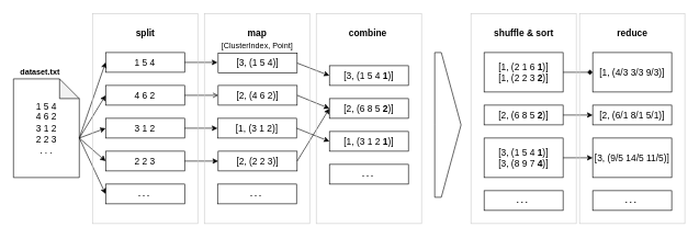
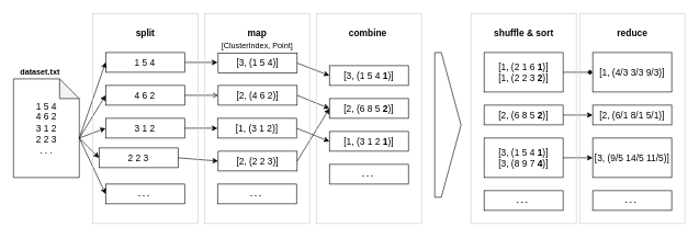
  <mxCell id="0" />
  <mxCell id="1" parent="0" />
  <mxCell id="2" value="&lt;b&gt;dataset.txt&lt;/b&gt;" style="text;html=1;align=center;verticalAlign=middle;resizable=0;points=[];autosize=1;" vertex="1" parent="1"><mxGeometry x="20" y="99" width="80" height="20" as="geometry" /></mxCell>
  <mxCell id="3" value="&lt;font style=&quot;font-size: 14px&quot;&gt;1 5 4&lt;/font&gt;" style="rounded=0;whiteSpace=wrap;html=1;" vertex="1" parent="1"><mxGeometry x="160" y="79" width="120" height="30" as="geometry" /></mxCell>
  <mxCell id="4" value="&lt;font style=&quot;font-size: 14px&quot;&gt;4 6 2&lt;/font&gt;" style="rounded=0;whiteSpace=wrap;html=1;" vertex="1" parent="1"><mxGeometry x="160" y="129" width="120" height="30" as="geometry" /></mxCell>
  <mxCell id="5" value="&lt;font style=&quot;font-size: 14px&quot;&gt;3 1 2&lt;/font&gt;" style="rounded=0;whiteSpace=wrap;html=1;" vertex="1" parent="1"><mxGeometry x="160" y="179" width="120" height="30" as="geometry" /></mxCell>
- <mxCell id="6" value="&lt;font style=&quot;font-size: 14px&quot;&gt;2 2 3&lt;/font&gt;" style="rounded=0;whiteSpace=wrap;html=1;" vertex="1" parent="1"><mxGeometry x="160" y="229" width="120" height="30" as="geometry" /></mxCell>
+ <mxCell id="6" value="&lt;font style=&quot;font-size: 14px&quot;&gt;2 2 3&lt;/font&gt;" style="rounded=0;whiteSpace=wrap;html=1;" vertex="1" parent="1"><mxGeometry x="150" y="224" width="120" height="30" as="geometry" /></mxCell>
  <mxCell id="7" value="&lt;b&gt;. . .&amp;nbsp;&lt;/b&gt;" style="rounded=0;whiteSpace=wrap;html=1;" vertex="1" parent="1"><mxGeometry x="160" y="279" width="120" height="30" as="geometry" /></mxCell>
  <mxCell id="8" value="&lt;font style=&quot;font-size: 14px&quot;&gt;&lt;b&gt;split&lt;/b&gt;&lt;/font&gt;" style="text;html=1;align=center;verticalAlign=middle;resizable=0;points=[];autosize=1;" vertex="1" parent="1"><mxGeometry x="200" y="40" width="40" height="20" as="geometry" /></mxCell>
  <mxCell id="9" value="&lt;font style=&quot;font-size: 14px&quot;&gt;&lt;b&gt;map&lt;/b&gt;&lt;/font&gt;" style="text;html=1;align=center;verticalAlign=middle;resizable=0;points=[];autosize=1;" vertex="1" parent="1"><mxGeometry x="370" y="40" width="40" height="20" as="geometry" /></mxCell>
  <mxCell id="10" value="&lt;font style=&quot;font-size: 14px&quot;&gt;[3, (1 5 4)]&lt;/font&gt;" style="rounded=0;whiteSpace=wrap;html=1;" vertex="1" parent="1"><mxGeometry x="331" y="80" width="120" height="30" as="geometry" /></mxCell>
  <mxCell id="11" value="&lt;font style=&quot;font-size: 14px&quot;&gt;[2, (6 8 5 &lt;b&gt;2&lt;/b&gt;)]&lt;/font&gt;" style="rounded=0;whiteSpace=wrap;html=1;" vertex="1" parent="1"><mxGeometry x="500" y="149" width="120" height="30" as="geometry" /></mxCell>
  <mxCell id="12" value="&lt;font style=&quot;font-size: 14px&quot;&gt;[1, (3 1 2)]&lt;/font&gt;" style="rounded=0;whiteSpace=wrap;html=1;" vertex="1" parent="1"><mxGeometry x="330" y="179" width="120" height="30" as="geometry" /></mxCell>
  <mxCell id="13" value="&lt;font style=&quot;font-size: 14px&quot;&gt;[2, (2 2 3)]&lt;/font&gt;" style="rounded=0;whiteSpace=wrap;html=1;" vertex="1" parent="1"><mxGeometry x="331" y="229" width="120" height="30" as="geometry" /></mxCell>
  <mxCell id="14" value="&lt;b&gt;. . .&amp;nbsp;&lt;/b&gt;" style="rounded=0;whiteSpace=wrap;html=1;" vertex="1" parent="1"><mxGeometry x="330" y="279" width="120" height="30" as="geometry" /></mxCell>
  <mxCell id="15" value="&lt;font style=&quot;font-size: 14px&quot;&gt;&lt;b&gt;combine&amp;nbsp;&lt;/b&gt;&lt;/font&gt;" style="text;html=1;align=center;verticalAlign=middle;resizable=0;points=[];autosize=1;" vertex="1" parent="1"><mxGeometry x="520" y="39" width="80" height="20" as="geometry" /></mxCell>
  <mxCell id="16" value="&lt;font style=&quot;font-size: 14px&quot;&gt;[3, (1 5 4 &lt;b&gt;1&lt;/b&gt;)]&lt;/font&gt;" style="rounded=0;whiteSpace=wrap;html=1;" vertex="1" parent="1"><mxGeometry x="500" y="99" width="120" height="30" as="geometry" /></mxCell>
  <mxCell id="17" value="&lt;font style=&quot;font-size: 14px&quot;&gt;[2, (4 6 2)]&lt;/font&gt;" style="rounded=0;whiteSpace=wrap;html=1;" vertex="1" parent="1"><mxGeometry x="331" y="129" width="120" height="30" as="geometry" /></mxCell>
  <mxCell id="18" value="&lt;font style=&quot;font-size: 14px&quot;&gt;[1, (3 1 2&amp;nbsp;&lt;b&gt;1&lt;/b&gt;)]&lt;/font&gt;" style="rounded=0;whiteSpace=wrap;html=1;" vertex="1" parent="1"><mxGeometry x="500" y="199" width="120" height="30" as="geometry" /></mxCell>
  <mxCell id="19" value="&lt;b&gt;. . .&amp;nbsp;&lt;/b&gt;" style="rounded=0;whiteSpace=wrap;html=1;" vertex="1" parent="1"><mxGeometry x="500" y="249" width="120" height="30" as="geometry" /></mxCell>
  <mxCell id="20" value="&lt;font style=&quot;font-size: 14px&quot;&gt;&lt;b&gt;shuffle &amp;amp; sort&lt;/b&gt;&lt;/font&gt;" style="text;html=1;align=center;verticalAlign=middle;resizable=0;points=[];autosize=1;" vertex="1" parent="1"><mxGeometry x="740" y="39" width="110" height="20" as="geometry" /></mxCell>
  <mxCell id="21" value="&lt;font style=&quot;font-size: 14px&quot;&gt;&lt;b&gt;reduce&lt;/b&gt;&lt;/font&gt;" style="text;html=1;align=center;verticalAlign=middle;resizable=0;points=[];autosize=1;" vertex="1" parent="1"><mxGeometry x="930" y="39" width="60" height="20" as="geometry" /></mxCell>
  <mxCell id="22" value="" style="html=1;shadow=0;dashed=0;align=center;verticalAlign=middle;shape=mxgraph.arrows2.arrow;dy=0;dx=30;notch=0;" vertex="1" parent="1"><mxGeometry x="660" y="79" width="40" height="220" as="geometry" /></mxCell>
  <mxCell id="23" value="&lt;span style=&quot;font-size: 14px&quot;&gt;[1, (2 1 6&amp;nbsp;&lt;/span&gt;&lt;b style=&quot;font-size: 14px&quot;&gt;1&lt;/b&gt;&lt;span style=&quot;font-size: 14px&quot;&gt;)]&lt;br&gt;&lt;/span&gt;&lt;span style=&quot;font-size: 14px&quot;&gt;[1, (2 2 3&amp;nbsp;&lt;b&gt;2&lt;/b&gt;&lt;/span&gt;&lt;span style=&quot;font-size: 14px&quot;&gt;)]&lt;/span&gt;&lt;span style=&quot;font-size: 14px&quot;&gt;&lt;br&gt;&lt;/span&gt;" style="rounded=0;whiteSpace=wrap;html=1;" vertex="1" parent="1"><mxGeometry x="735" y="79" width="120" height="60" as="geometry" /></mxCell>
  <mxCell id="24" value="&lt;font style=&quot;font-size: 14px&quot;&gt;[2, (6 8 5 &lt;b&gt;2&lt;/b&gt;)]&lt;/font&gt;" style="rounded=0;whiteSpace=wrap;html=1;" vertex="1" parent="1"><mxGeometry x="735" y="159" width="120" height="30" as="geometry" /></mxCell>
  <mxCell id="25" value="&lt;font style=&quot;font-size: 14px&quot;&gt;[3, (1 5 4 &lt;b&gt;1&lt;/b&gt;)]&lt;br&gt;[3, (8 9 7&amp;nbsp;&lt;b&gt;4&lt;/b&gt;)]&lt;br&gt;&lt;/font&gt;" style="rounded=0;whiteSpace=wrap;html=1;" vertex="1" parent="1"><mxGeometry x="735" y="209" width="120" height="60" as="geometry" /></mxCell>
  <mxCell id="26" value="&lt;b&gt;. . .&amp;nbsp;&lt;/b&gt;" style="rounded=0;whiteSpace=wrap;html=1;" vertex="1" parent="1"><mxGeometry x="900" y="289" width="120" height="30" as="geometry" /></mxCell>
  <mxCell id="27" value="&lt;font style=&quot;font-size: 14px&quot;&gt;[1, (4/3 3/3 9/3)]&lt;/font&gt;" style="rounded=0;whiteSpace=wrap;html=1;" vertex="1" parent="1"><mxGeometry x="900" y="79" width="120" height="60" as="geometry" /></mxCell>
  <mxCell id="28" value="&lt;font style=&quot;font-size: 14px&quot;&gt;[3, (9/5 14/5 11/5)]&lt;/font&gt;" style="rounded=0;whiteSpace=wrap;html=1;" vertex="1" parent="1"><mxGeometry x="900" y="209" width="120" height="60" as="geometry" /></mxCell>
  <mxCell id="29" value="&lt;font style=&quot;font-size: 14px&quot;&gt;[2, (6/1 8/1 5/1)]&lt;/font&gt;" style="rounded=0;whiteSpace=wrap;html=1;" vertex="1" parent="1"><mxGeometry x="900" y="159" width="120" height="30" as="geometry" /></mxCell>
  <mxCell id="30" value="&lt;b&gt;. . .&amp;nbsp;&lt;/b&gt;" style="rounded=0;whiteSpace=wrap;html=1;" vertex="1" parent="1"><mxGeometry x="735" y="289" width="120" height="30" as="geometry" /></mxCell>
  <mxCell id="31" value="[ClusterIndex, Point]" style="text;html=1;align=center;verticalAlign=middle;resizable=0;points=[];autosize=1;" vertex="1" parent="1"><mxGeometry x="330" y="59" width="120" height="20" as="geometry" /></mxCell>
  <mxCell id="32" value="&lt;span style=&quot;font-size: 14px&quot;&gt;1 5 4&lt;/span&gt;&lt;br style=&quot;font-size: 14px&quot;&gt;&lt;span style=&quot;font-size: 14px&quot;&gt;4 6 2&lt;/span&gt;&lt;br style=&quot;font-size: 14px&quot;&gt;&lt;span style=&quot;font-size: 14px&quot;&gt;&amp;nbsp;3 1 2&amp;nbsp;&lt;/span&gt;&lt;br style=&quot;font-size: 14px&quot;&gt;&lt;span style=&quot;font-size: 14px&quot;&gt;2 2 3&lt;/span&gt;&lt;br style=&quot;font-size: 14px&quot;&gt;&lt;span style=&quot;font-size: 14px&quot;&gt;. . .&lt;/span&gt;" style="shape=note;whiteSpace=wrap;html=1;backgroundOutline=1;darkOpacity=0.05;" vertex="1" parent="1"><mxGeometry x="20" y="119" width="100" height="150" as="geometry" /></mxCell>
  <mxCell id="33" value="" style="endArrow=classic;html=1;exitX=0;exitY=0;exitDx=100;exitDy=90;exitPerimeter=0;entryX=0;entryY=0.5;entryDx=0;entryDy=0;" edge="1" parent="1" source="32" target="3"><mxGeometry width="50" height="50" relative="1" as="geometry"><mxPoint x="490" y="189" as="sourcePoint" /><mxPoint x="540" y="139" as="targetPoint" /></mxGeometry></mxCell>
  <mxCell id="34" value="" style="endArrow=classic;html=1;exitX=0;exitY=0;exitDx=100;exitDy=90;exitPerimeter=0;entryX=0;entryY=0.5;entryDx=0;entryDy=0;" edge="1" parent="1" source="32" target="4"><mxGeometry width="50" height="50" relative="1" as="geometry"><mxPoint x="490" y="189" as="sourcePoint" /><mxPoint x="540" y="139" as="targetPoint" /></mxGeometry></mxCell>
  <mxCell id="35" value="" style="endArrow=classic;html=1;exitX=0;exitY=0;exitDx=100;exitDy=90;exitPerimeter=0;entryX=0;entryY=0.5;entryDx=0;entryDy=0;" edge="1" parent="1" source="32" target="5"><mxGeometry width="50" height="50" relative="1" as="geometry"><mxPoint x="490" y="189" as="sourcePoint" /><mxPoint x="540" y="139" as="targetPoint" /></mxGeometry></mxCell>
  <mxCell id="36" value="" style="endArrow=classic;html=1;exitX=0;exitY=0;exitDx=100;exitDy=90;exitPerimeter=0;entryX=0;entryY=0.5;entryDx=0;entryDy=0;" edge="1" parent="1" source="32" target="6"><mxGeometry width="50" height="50" relative="1" as="geometry"><mxPoint x="490" y="189" as="sourcePoint" /><mxPoint x="540" y="139" as="targetPoint" /></mxGeometry></mxCell>
  <mxCell id="37" value="" style="endArrow=classic;html=1;exitX=0;exitY=0;exitDx=100;exitDy=90;exitPerimeter=0;entryX=0;entryY=0.5;entryDx=0;entryDy=0;" edge="1" parent="1" source="32" target="7"><mxGeometry width="50" height="50" relative="1" as="geometry"><mxPoint x="490" y="189" as="sourcePoint" /><mxPoint x="540" y="139" as="targetPoint" /></mxGeometry></mxCell>
  <mxCell id="38" value="" style="endArrow=classic;html=1;exitX=1;exitY=0.5;exitDx=0;exitDy=0;" edge="1" parent="1" source="3"><mxGeometry width="50" height="50" relative="1" as="geometry"><mxPoint x="490" y="189" as="sourcePoint" /><mxPoint x="330" y="94" as="targetPoint" /></mxGeometry></mxCell>
  <mxCell id="39" value="" style="endArrow=open;html=1;exitX=1;exitY=0.5;exitDx=0;exitDy=0;entryX=0;entryY=0.5;entryDx=0;entryDy=0;" edge="1" parent="1" source="4" target="17"><mxGeometry width="50" height="50" relative="1" as="geometry"><mxPoint x="290" y="104" as="sourcePoint" /><mxPoint x="340" y="104" as="targetPoint" /></mxGeometry></mxCell>
  <mxCell id="40" value="" style="endArrow=classic;html=1;exitX=1;exitY=0.5;exitDx=0;exitDy=0;entryX=0;entryY=0.5;entryDx=0;entryDy=0;" edge="1" parent="1" source="5" target="12"><mxGeometry width="50" height="50" relative="1" as="geometry"><mxPoint x="300" y="114" as="sourcePoint" /><mxPoint x="350" y="114" as="targetPoint" /></mxGeometry></mxCell>
  <mxCell id="41" value="" style="endArrow=classic;html=1;exitX=1;exitY=0.5;exitDx=0;exitDy=0;entryX=0;entryY=0.5;entryDx=0;entryDy=0;" edge="1" parent="1" source="6" target="13"><mxGeometry width="50" height="50" relative="1" as="geometry"><mxPoint x="310" y="124" as="sourcePoint" /><mxPoint x="360" y="124" as="targetPoint" /></mxGeometry></mxCell>
  <mxCell id="42" value="" style="endArrow=classic;html=1;exitX=1;exitY=0.5;exitDx=0;exitDy=0;entryX=0;entryY=0.5;entryDx=0;entryDy=0;" edge="1" parent="1" source="10" target="16"><mxGeometry width="50" height="50" relative="1" as="geometry"><mxPoint x="490" y="189" as="sourcePoint" /><mxPoint x="490" y="109" as="targetPoint" /></mxGeometry></mxCell>
  <mxCell id="43" value="" style="endArrow=classic;html=1;exitX=1;exitY=0.5;exitDx=0;exitDy=0;entryX=0;entryY=0.5;entryDx=0;entryDy=0;" edge="1" parent="1" source="17" target="11"><mxGeometry width="50" height="50" relative="1" as="geometry"><mxPoint x="490" y="189" as="sourcePoint" /><mxPoint x="540" y="139" as="targetPoint" /></mxGeometry></mxCell>
  <mxCell id="44" value="" style="endArrow=classic;html=1;exitX=1;exitY=0.5;exitDx=0;exitDy=0;entryX=0;entryY=0.5;entryDx=0;entryDy=0;" edge="1" parent="1" source="13" target="11"><mxGeometry width="50" height="50" relative="1" as="geometry"><mxPoint x="490" y="189" as="sourcePoint" /><mxPoint x="540" y="139" as="targetPoint" /></mxGeometry></mxCell>
  <mxCell id="45" value="" style="endArrow=classic;html=1;exitX=1;exitY=0.5;exitDx=0;exitDy=0;entryX=0;entryY=0.5;entryDx=0;entryDy=0;" edge="1" parent="1" source="12" target="18"><mxGeometry width="50" height="50" relative="1" as="geometry"><mxPoint x="490" y="189" as="sourcePoint" /><mxPoint x="540" y="139" as="targetPoint" /></mxGeometry></mxCell>
  <mxCell id="46" value="" style="endArrow=diamond;html=1;entryX=0;entryY=0.5;entryDx=0;entryDy=0;exitX=1;exitY=0.5;exitDx=0;exitDy=0;" edge="1" parent="1" source="23" target="27"><mxGeometry width="50" height="50" relative="1" as="geometry"><mxPoint x="700" y="189" as="sourcePoint" /><mxPoint x="750" y="139" as="targetPoint" /></mxGeometry></mxCell>
  <mxCell id="47" value="" style="endArrow=classic;html=1;entryX=0;entryY=0.5;entryDx=0;entryDy=0;exitX=1;exitY=0.5;exitDx=0;exitDy=0;" edge="1" parent="1" source="24" target="29"><mxGeometry width="50" height="50" relative="1" as="geometry"><mxPoint x="700" y="189" as="sourcePoint" /><mxPoint x="750" y="139" as="targetPoint" /></mxGeometry></mxCell>
  <mxCell id="48" value="" style="endArrow=classic;html=1;entryX=0;entryY=0.5;entryDx=0;entryDy=0;exitX=1;exitY=0.5;exitDx=0;exitDy=0;" edge="1" parent="1" source="25" target="28"><mxGeometry width="50" height="50" relative="1" as="geometry"><mxPoint x="700" y="189" as="sourcePoint" /><mxPoint x="750" y="139" as="targetPoint" /></mxGeometry></mxCell>
  <mxCell id="49" value="" style="rounded=0;whiteSpace=wrap;html=1;fillColor=none;strokeColor=#CCCCCC;" vertex="1" parent="1"><mxGeometry x="140" y="20" width="160" height="319" as="geometry" /></mxCell>
  <mxCell id="50" value="" style="rounded=0;whiteSpace=wrap;html=1;fillColor=none;strokeColor=#CCCCCC;" vertex="1" parent="1"><mxGeometry x="310" y="20" width="160" height="319" as="geometry" /></mxCell>
  <mxCell id="51" value="" style="rounded=0;whiteSpace=wrap;html=1;fillColor=none;strokeColor=#CCCCCC;" vertex="1" parent="1"><mxGeometry x="480" y="20" width="160" height="319" as="geometry" /></mxCell>
  <mxCell id="52" value="" style="rounded=0;whiteSpace=wrap;html=1;fillColor=none;strokeColor=#CCCCCC;" vertex="1" parent="1"><mxGeometry x="715" y="20" width="160" height="319" as="geometry" /></mxCell>
  <mxCell id="53" value="" style="rounded=0;whiteSpace=wrap;html=1;fillColor=none;strokeColor=#CCCCCC;" vertex="1" parent="1"><mxGeometry x="880" y="20" width="160" height="319" as="geometry" /></mxCell>
